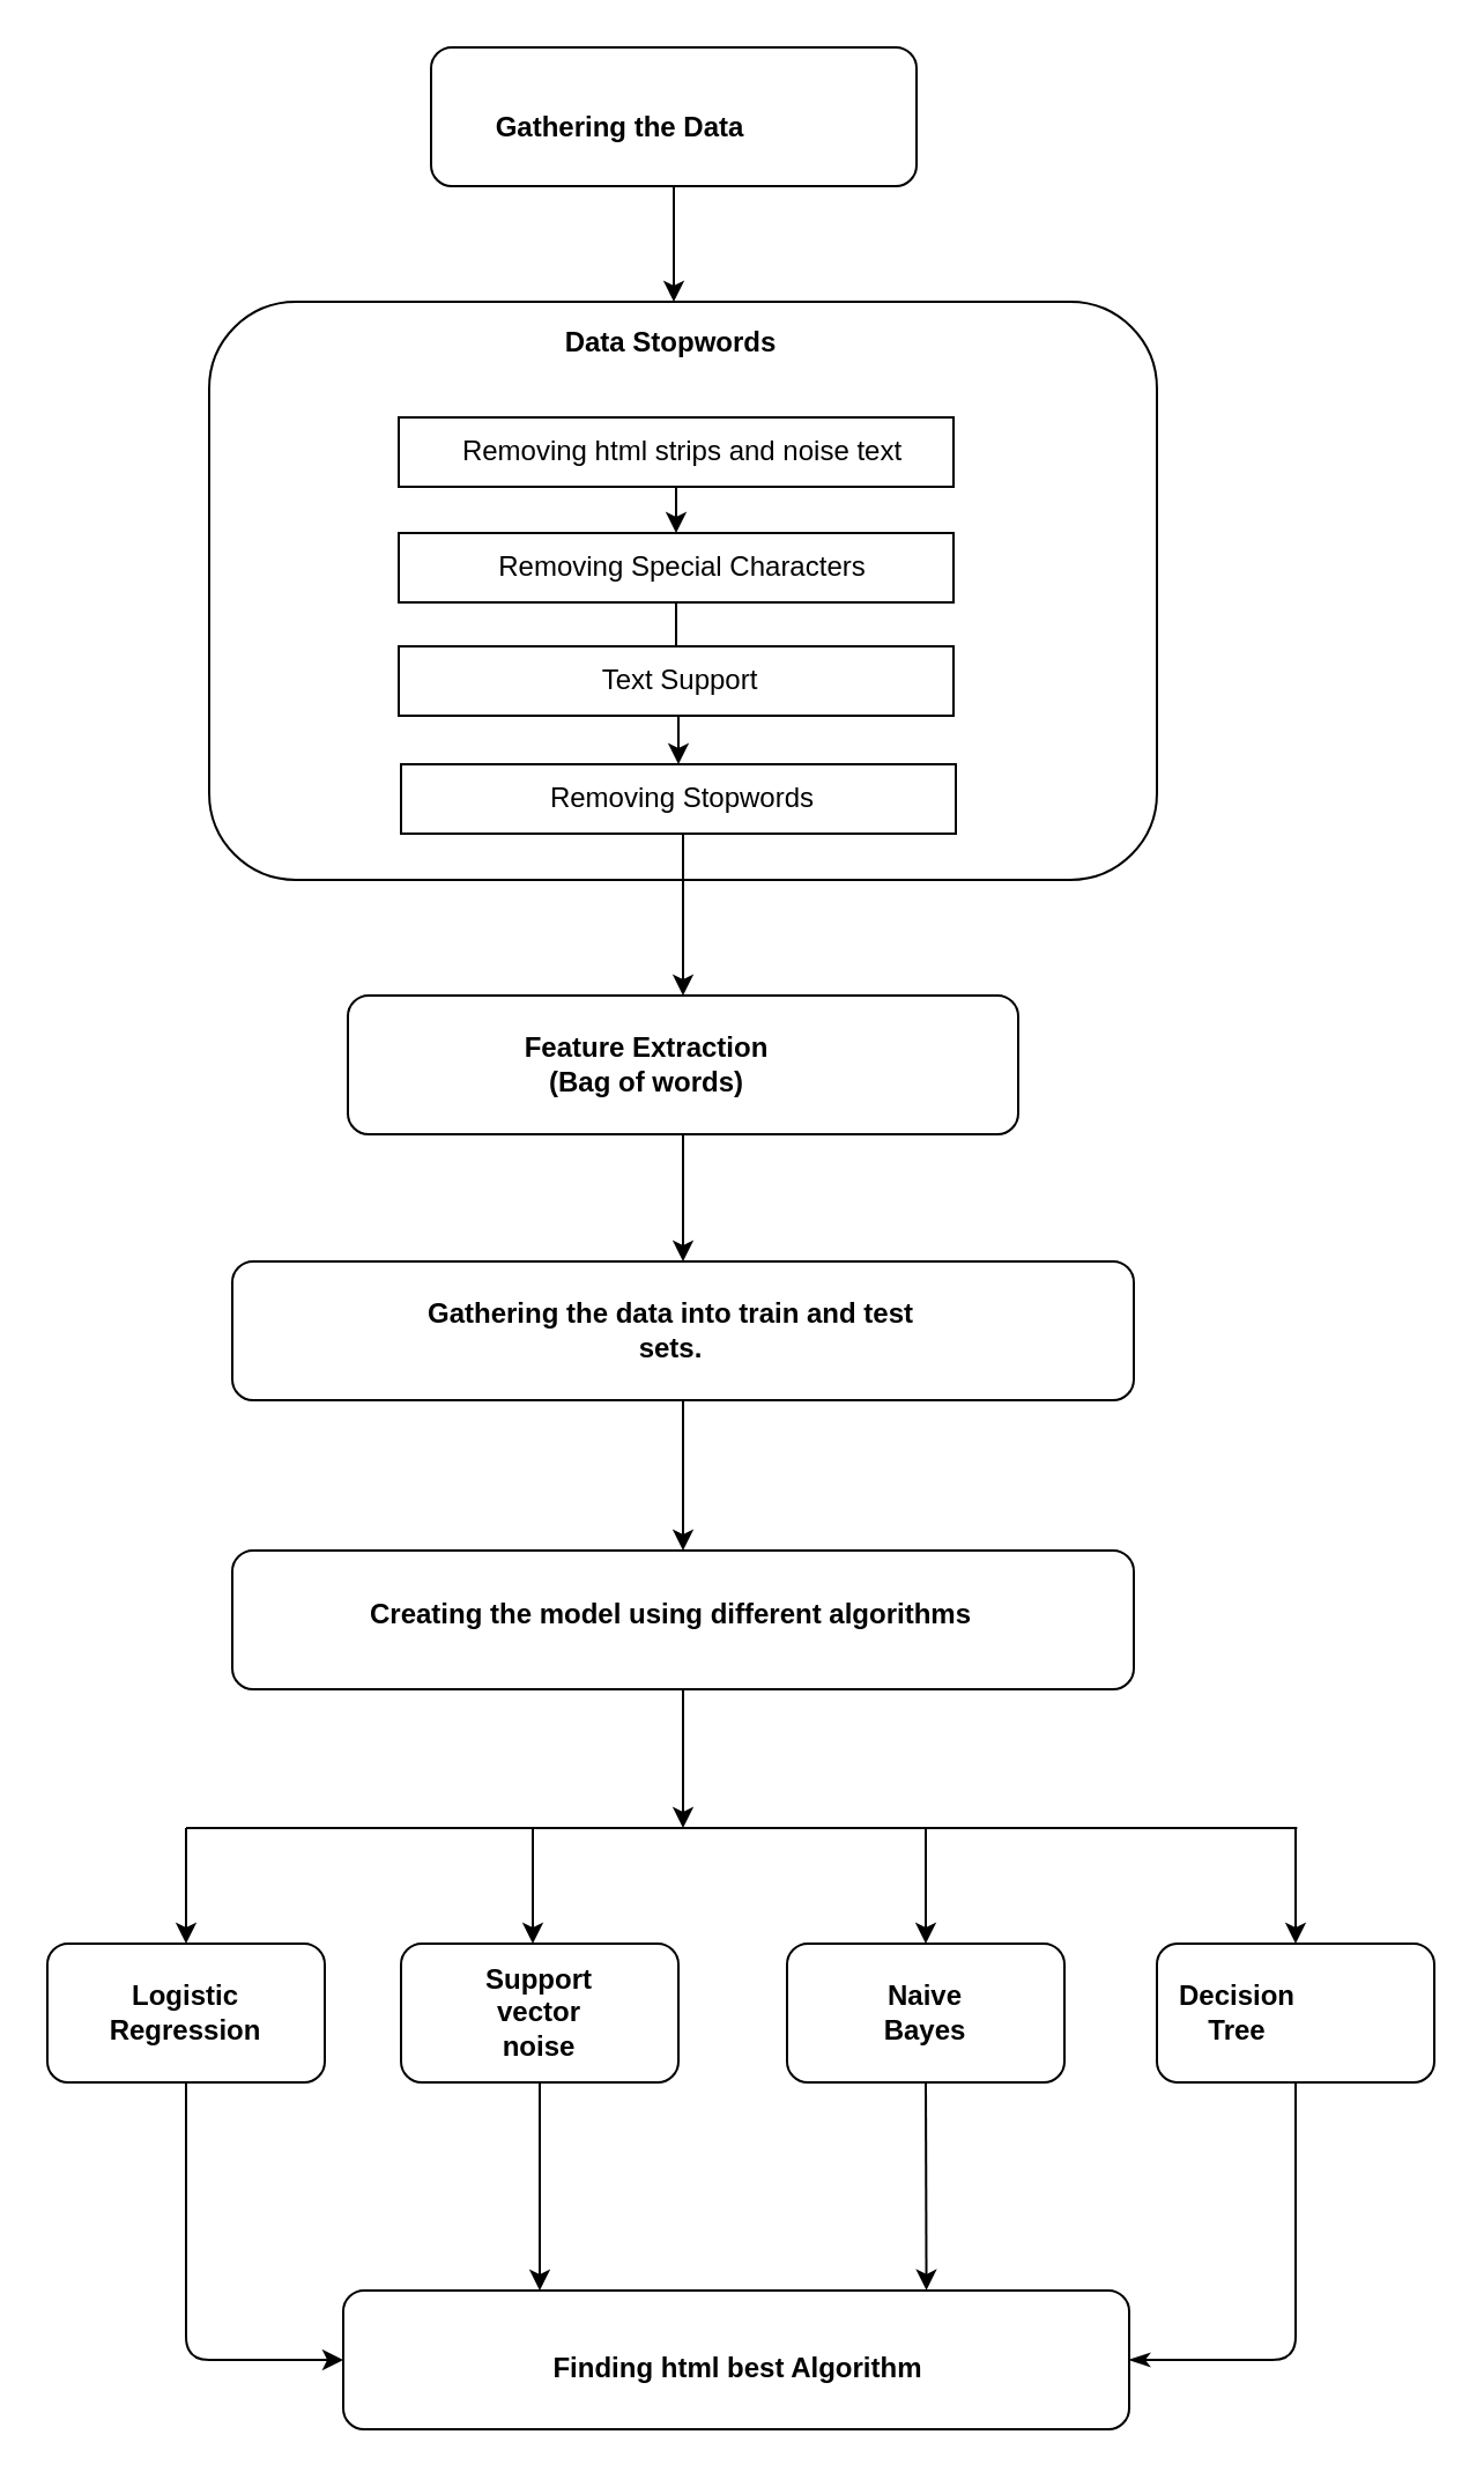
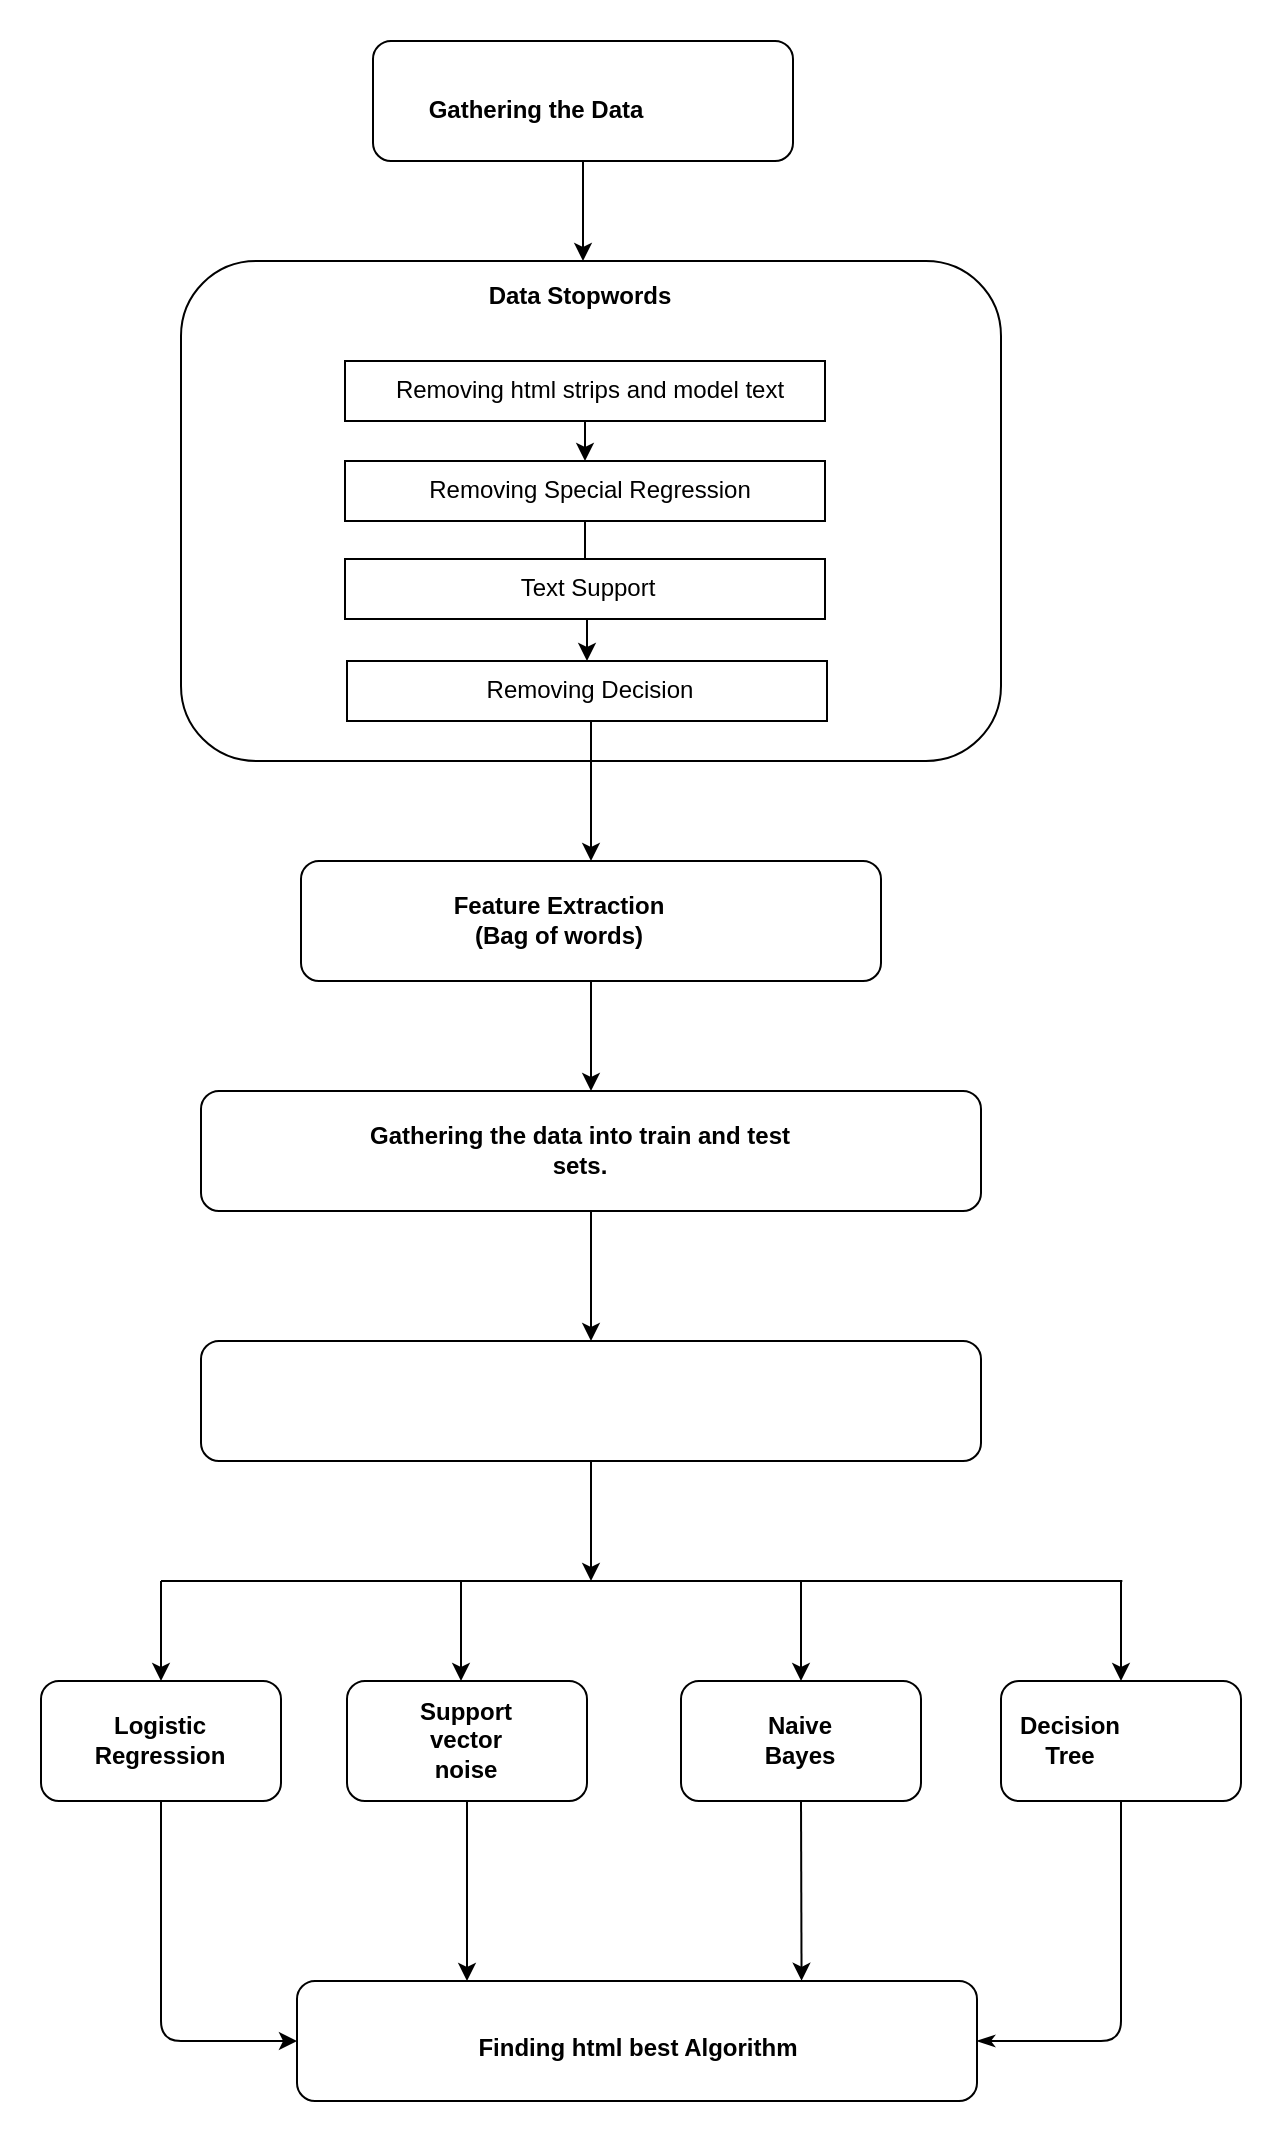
  <mxCell id="0" />
  <mxCell id="1" parent="0" />
  <mxCell id="2" value="" style="rounded=1;whiteSpace=wrap;html=1;" vertex="1" parent="1"><mxGeometry x="186" y="20" width="210" height="60" as="geometry" /></mxCell>
  <mxCell id="3" value="&lt;b&gt;Gathering the Data&lt;/b&gt;" style="text;html=1;align=center;verticalAlign=middle;whiteSpace=wrap;rounded=0;" vertex="1" parent="1"><mxGeometry x="210" y="40" width="116" height="30" as="geometry" /></mxCell>
  <mxCell id="4" value="" style="rounded=1;whiteSpace=wrap;html=1;" vertex="1" parent="1"><mxGeometry x="20" y="840" width="120" height="60" as="geometry" /></mxCell>
  <mxCell id="5" value="" style="rounded=1;whiteSpace=wrap;html=1;" vertex="1" parent="1"><mxGeometry x="150" y="430" width="290" height="60" as="geometry" /></mxCell>
  <mxCell id="6" value="" style="rounded=1;whiteSpace=wrap;html=1;" vertex="1" parent="1"><mxGeometry x="90" y="130" width="410" height="250" as="geometry" /></mxCell>
  <mxCell id="7" value="" style="rounded=1;whiteSpace=wrap;html=1;" vertex="1" parent="1"><mxGeometry x="340" y="840" width="120" height="60" as="geometry" /></mxCell>
  <mxCell id="8" value="" style="rounded=1;whiteSpace=wrap;html=1;" vertex="1" parent="1"><mxGeometry x="100" y="670" width="390" height="60" as="geometry" /></mxCell>
  <mxCell id="9" value="" style="rounded=1;whiteSpace=wrap;html=1;" vertex="1" parent="1"><mxGeometry x="100" y="545" width="390" height="60" as="geometry" /></mxCell>
  <mxCell id="10" value="" style="rounded=1;whiteSpace=wrap;html=1;" vertex="1" parent="1"><mxGeometry x="173" y="840" width="120" height="60" as="geometry" /></mxCell>
  <mxCell id="11" value="&lt;b&gt;Data Stopwords&lt;/b&gt;&lt;div&gt;&lt;br&gt;&lt;/div&gt;" style="text;html=1;align=center;verticalAlign=middle;whiteSpace=wrap;rounded=0;" vertex="1" parent="1"><mxGeometry x="210" y="140" width="160" height="30" as="geometry" /></mxCell>
  <mxCell id="12" value="" style="rounded=0;whiteSpace=wrap;html=1;" vertex="1" parent="1"><mxGeometry x="172" y="180" width="240" height="30" as="geometry" /></mxCell>
  <mxCell id="13" value="" style="edgeStyle=orthogonalEdgeStyle;rounded=0;orthogonalLoop=1;jettySize=auto;html=1;" edge="1" parent="1" source="14" target="16"><mxGeometry relative="1" as="geometry" /></mxCell>
  <mxCell id="14" value="" style="rounded=0;whiteSpace=wrap;html=1;" vertex="1" parent="1"><mxGeometry x="172" y="230" width="240" height="30" as="geometry" /></mxCell>
  <mxCell id="15" value="" style="rounded=0;whiteSpace=wrap;html=1;" vertex="1" parent="1"><mxGeometry x="172" y="279" width="240" height="30" as="geometry" /></mxCell>
  <mxCell id="16" value="" style="rounded=0;whiteSpace=wrap;html=1;" vertex="1" parent="1"><mxGeometry x="173" y="330" width="240" height="30" as="geometry" /></mxCell>
  <mxCell id="17" value="" style="endArrow=classic;html=1;rounded=0;exitX=0.5;exitY=1;exitDx=0;exitDy=0;entryX=0.5;entryY=0;entryDx=0;entryDy=0;" edge="1" parent="1" source="12" target="14"><mxGeometry width="50" height="50" relative="1" as="geometry"><mxPoint x="289" y="420" as="sourcePoint" /><mxPoint x="339" y="370" as="targetPoint" /><Array as="points" /></mxGeometry></mxCell>
- <mxCell id="18" value="Removing html strips and noise text" style="text;html=1;align=center;verticalAlign=middle;whiteSpace=wrap;rounded=0;" vertex="1" parent="1"><mxGeometry x="185" y="180" width="220" height="30" as="geometry" /></mxCell>
- <mxCell id="19" value="Removing Special Characters" style="text;html=1;align=center;verticalAlign=middle;whiteSpace=wrap;rounded=0;" vertex="1" parent="1"><mxGeometry x="185" y="230" width="220" height="30" as="geometry" /></mxCell>
+ <mxCell id="18" value="Removing html strips and model text" style="text;html=1;align=center;verticalAlign=middle;whiteSpace=wrap;rounded=0;" vertex="1" parent="1"><mxGeometry x="185" y="180" width="220" height="30" as="geometry" /></mxCell>
+ <mxCell id="19" value="Removing Special Regression" style="text;html=1;align=center;verticalAlign=middle;whiteSpace=wrap;rounded=0;" vertex="1" parent="1"><mxGeometry x="185" y="230" width="220" height="30" as="geometry" /></mxCell>
  <mxCell id="20" value="Text Support" style="text;html=1;align=center;verticalAlign=middle;whiteSpace=wrap;rounded=0;" vertex="1" parent="1"><mxGeometry x="184" y="279" width="220" height="30" as="geometry" /></mxCell>
  <mxCell id="21" value="" style="edgeStyle=orthogonalEdgeStyle;rounded=0;orthogonalLoop=1;jettySize=auto;html=1;" edge="1" parent="1" source="22" target="5"><mxGeometry relative="1" as="geometry" /></mxCell>
- <mxCell id="22" value="Removing Stopwords" style="text;html=1;align=center;verticalAlign=middle;whiteSpace=wrap;rounded=0;" vertex="1" parent="1"><mxGeometry x="185" y="330" width="220" height="30" as="geometry" /></mxCell>
+ <mxCell id="22" value="Removing Decision" style="text;html=1;align=center;verticalAlign=middle;whiteSpace=wrap;rounded=0;" vertex="1" parent="1"><mxGeometry x="185" y="330" width="220" height="30" as="geometry" /></mxCell>
  <mxCell id="23" value="&lt;b&gt;Feature Extraction&lt;/b&gt;&lt;div&gt;&lt;b&gt;(Bag of words)&lt;/b&gt;&lt;/div&gt;" style="text;html=1;align=center;verticalAlign=middle;whiteSpace=wrap;rounded=0;" vertex="1" parent="1"><mxGeometry x="220.5" y="445" width="117" height="30" as="geometry" /></mxCell>
  <mxCell id="24" value="" style="rounded=1;whiteSpace=wrap;html=1;" vertex="1" parent="1"><mxGeometry x="500" y="840" width="120" height="60" as="geometry" /></mxCell>
  <mxCell id="25" value="" style="endArrow=none;html=1;rounded=1;curved=0;" edge="1" parent="1"><mxGeometry width="50" height="50" relative="1" as="geometry"><mxPoint x="80" y="790" as="sourcePoint" /><mxPoint x="560.667" y="790" as="targetPoint" /></mxGeometry></mxCell>
  <mxCell id="26" value="" style="endArrow=classic;html=1;rounded=0;entryX=0.5;entryY=0;entryDx=0;entryDy=0;" edge="1" parent="1" target="4"><mxGeometry width="50" height="50" relative="1" as="geometry"><mxPoint x="80" y="790" as="sourcePoint" /><mxPoint x="250" y="760" as="targetPoint" /></mxGeometry></mxCell>
  <mxCell id="27" value="" style="endArrow=classic;html=1;rounded=0;entryX=0.5;entryY=0;entryDx=0;entryDy=0;" edge="1" parent="1"><mxGeometry width="50" height="50" relative="1" as="geometry"><mxPoint x="230" y="790" as="sourcePoint" /><mxPoint x="230" y="840" as="targetPoint" /></mxGeometry></mxCell>
  <mxCell id="28" value="" style="endArrow=classic;html=1;rounded=1;entryX=0.5;entryY=0;entryDx=0;entryDy=0;curved=0;" edge="1" parent="1" target="24"><mxGeometry width="50" height="50" relative="1" as="geometry"><mxPoint x="560" y="790" as="sourcePoint" /><mxPoint x="250" y="760" as="targetPoint" /></mxGeometry></mxCell>
  <mxCell id="29" value="" style="endArrow=classic;html=1;rounded=0;entryX=0.5;entryY=0;entryDx=0;entryDy=0;" edge="1" parent="1" target="7"><mxGeometry width="50" height="50" relative="1" as="geometry"><mxPoint x="400" y="790" as="sourcePoint" /><mxPoint x="320" y="770" as="targetPoint" /></mxGeometry></mxCell>
  <mxCell id="30" value="" style="endArrow=classic;html=1;rounded=0;exitX=0.5;exitY=1;exitDx=0;exitDy=0;" edge="1" parent="1" source="8"><mxGeometry width="50" height="50" relative="1" as="geometry"><mxPoint x="220" y="780" as="sourcePoint" /><mxPoint x="295" y="790" as="targetPoint" /></mxGeometry></mxCell>
  <mxCell id="31" value="&lt;b&gt;Gathering the data into train and test sets.&lt;/b&gt;" style="text;html=1;align=center;verticalAlign=middle;whiteSpace=wrap;rounded=0;" vertex="1" parent="1"><mxGeometry x="180" y="560" width="220" height="30" as="geometry" /></mxCell>
  <mxCell id="32" value="" style="rounded=1;whiteSpace=wrap;html=1;" vertex="1" parent="1"><mxGeometry x="148" y="990" width="340" height="60" as="geometry" /></mxCell>
  <mxCell id="33" value="" style="endArrow=classic;html=1;rounded=0;exitX=0.5;exitY=1;exitDx=0;exitDy=0;entryX=0.25;entryY=0;entryDx=0;entryDy=0;" edge="1" parent="1" source="10" target="32"><mxGeometry width="50" height="50" relative="1" as="geometry"><mxPoint x="190" y="800" as="sourcePoint" /><mxPoint x="240" y="750" as="targetPoint" /></mxGeometry></mxCell>
  <mxCell id="34" value="" style="endArrow=classic;html=1;rounded=1;exitX=0.5;exitY=1;exitDx=0;exitDy=0;entryX=0;entryY=0.5;entryDx=0;entryDy=0;curved=0;" edge="1" parent="1" source="4" target="32"><mxGeometry width="50" height="50" relative="1" as="geometry"><mxPoint x="190" y="800" as="sourcePoint" /><mxPoint x="240" y="750" as="targetPoint" /><Array as="points"><mxPoint x="80" y="1020" /></Array></mxGeometry></mxCell>
  <mxCell id="35" value="" style="endArrow=none;html=1;rounded=1;entryX=0.5;entryY=1;entryDx=0;entryDy=0;exitX=1;exitY=0.5;exitDx=0;exitDy=0;curved=0;startArrow=classicThin;startFill=1;endFill=0;" edge="1" parent="1" source="32" target="24"><mxGeometry width="50" height="50" relative="1" as="geometry"><mxPoint x="590" y="880" as="sourcePoint" /><mxPoint x="640" y="830" as="targetPoint" /><Array as="points"><mxPoint x="560" y="1020" /></Array></mxGeometry></mxCell>
  <mxCell id="36" value="" style="endArrow=classic;html=1;rounded=0;exitX=0.5;exitY=1;exitDx=0;exitDy=0;entryX=0.5;entryY=0;entryDx=0;entryDy=0;" edge="1" parent="1" source="5" target="9"><mxGeometry width="50" height="50" relative="1" as="geometry"><mxPoint x="110" y="520" as="sourcePoint" /><mxPoint x="160" y="470" as="targetPoint" /></mxGeometry></mxCell>
  <mxCell id="37" value="" style="endArrow=classic;html=1;rounded=0;exitX=0.5;exitY=1;exitDx=0;exitDy=0;entryX=0.5;entryY=0;entryDx=0;entryDy=0;" edge="1" parent="1" source="9" target="8"><mxGeometry width="50" height="50" relative="1" as="geometry"><mxPoint x="240" y="680" as="sourcePoint" /><mxPoint x="290" y="630" as="targetPoint" /></mxGeometry></mxCell>
- <mxCell id="38" value="&lt;b&gt;Creating the model using different algorithms&lt;/b&gt;" style="text;html=1;align=center;verticalAlign=middle;whiteSpace=wrap;rounded=0;" vertex="1" parent="1"><mxGeometry x="150" y="683" width="280" height="30" as="geometry" /></mxCell>
  <mxCell id="39" value="" style="endArrow=classic;html=1;rounded=0;exitX=0.5;exitY=1;exitDx=0;exitDy=0;entryX=0.742;entryY=-0.002;entryDx=0;entryDy=0;entryPerimeter=0;" edge="1" parent="1" source="7" target="32"><mxGeometry width="50" height="50" relative="1" as="geometry"><mxPoint x="230" y="740" as="sourcePoint" /><mxPoint x="280" y="690" as="targetPoint" /></mxGeometry></mxCell>
  <mxCell id="40" value="&lt;b&gt;Finding html best Algorithm&lt;/b&gt;" style="text;html=1;align=center;verticalAlign=middle;whiteSpace=wrap;rounded=0;" vertex="1" parent="1"><mxGeometry x="209" y="1009" width="220" height="30" as="geometry" /></mxCell>
  <mxCell id="41" value="&lt;b&gt;Logistic Regression&lt;/b&gt;" style="text;html=1;align=center;verticalAlign=middle;whiteSpace=wrap;rounded=0;" vertex="1" parent="1"><mxGeometry x="50" y="855" width="60" height="30" as="geometry" /></mxCell>
  <mxCell id="42" value="&lt;b&gt;Support vector noise&lt;/b&gt;" style="text;html=1;align=center;verticalAlign=middle;whiteSpace=wrap;rounded=0;" vertex="1" parent="1"><mxGeometry x="203" y="855" width="60" height="30" as="geometry" /></mxCell>
  <mxCell id="43" value="&lt;b&gt;Naive Bayes&lt;/b&gt;" style="text;html=1;align=center;verticalAlign=middle;whiteSpace=wrap;rounded=0;" vertex="1" parent="1"><mxGeometry x="370" y="855" width="60" height="30" as="geometry" /></mxCell>
  <mxCell id="44" value="&lt;b&gt;Decision Tree&lt;/b&gt;" style="text;html=1;align=center;verticalAlign=middle;whiteSpace=wrap;rounded=0;" vertex="1" parent="1"><mxGeometry x="505" y="855" width="60" height="30" as="geometry" /></mxCell>
  <mxCell id="45" value="" style="endArrow=none;html=1;rounded=0;entryX=0.5;entryY=1;entryDx=0;entryDy=0;endFill=0;startArrow=classic;startFill=1;" edge="1" parent="1" target="2"><mxGeometry width="50" height="50" relative="1" as="geometry"><mxPoint x="291" y="130" as="sourcePoint" /><mxPoint x="200" y="220" as="targetPoint" /></mxGeometry></mxCell>
